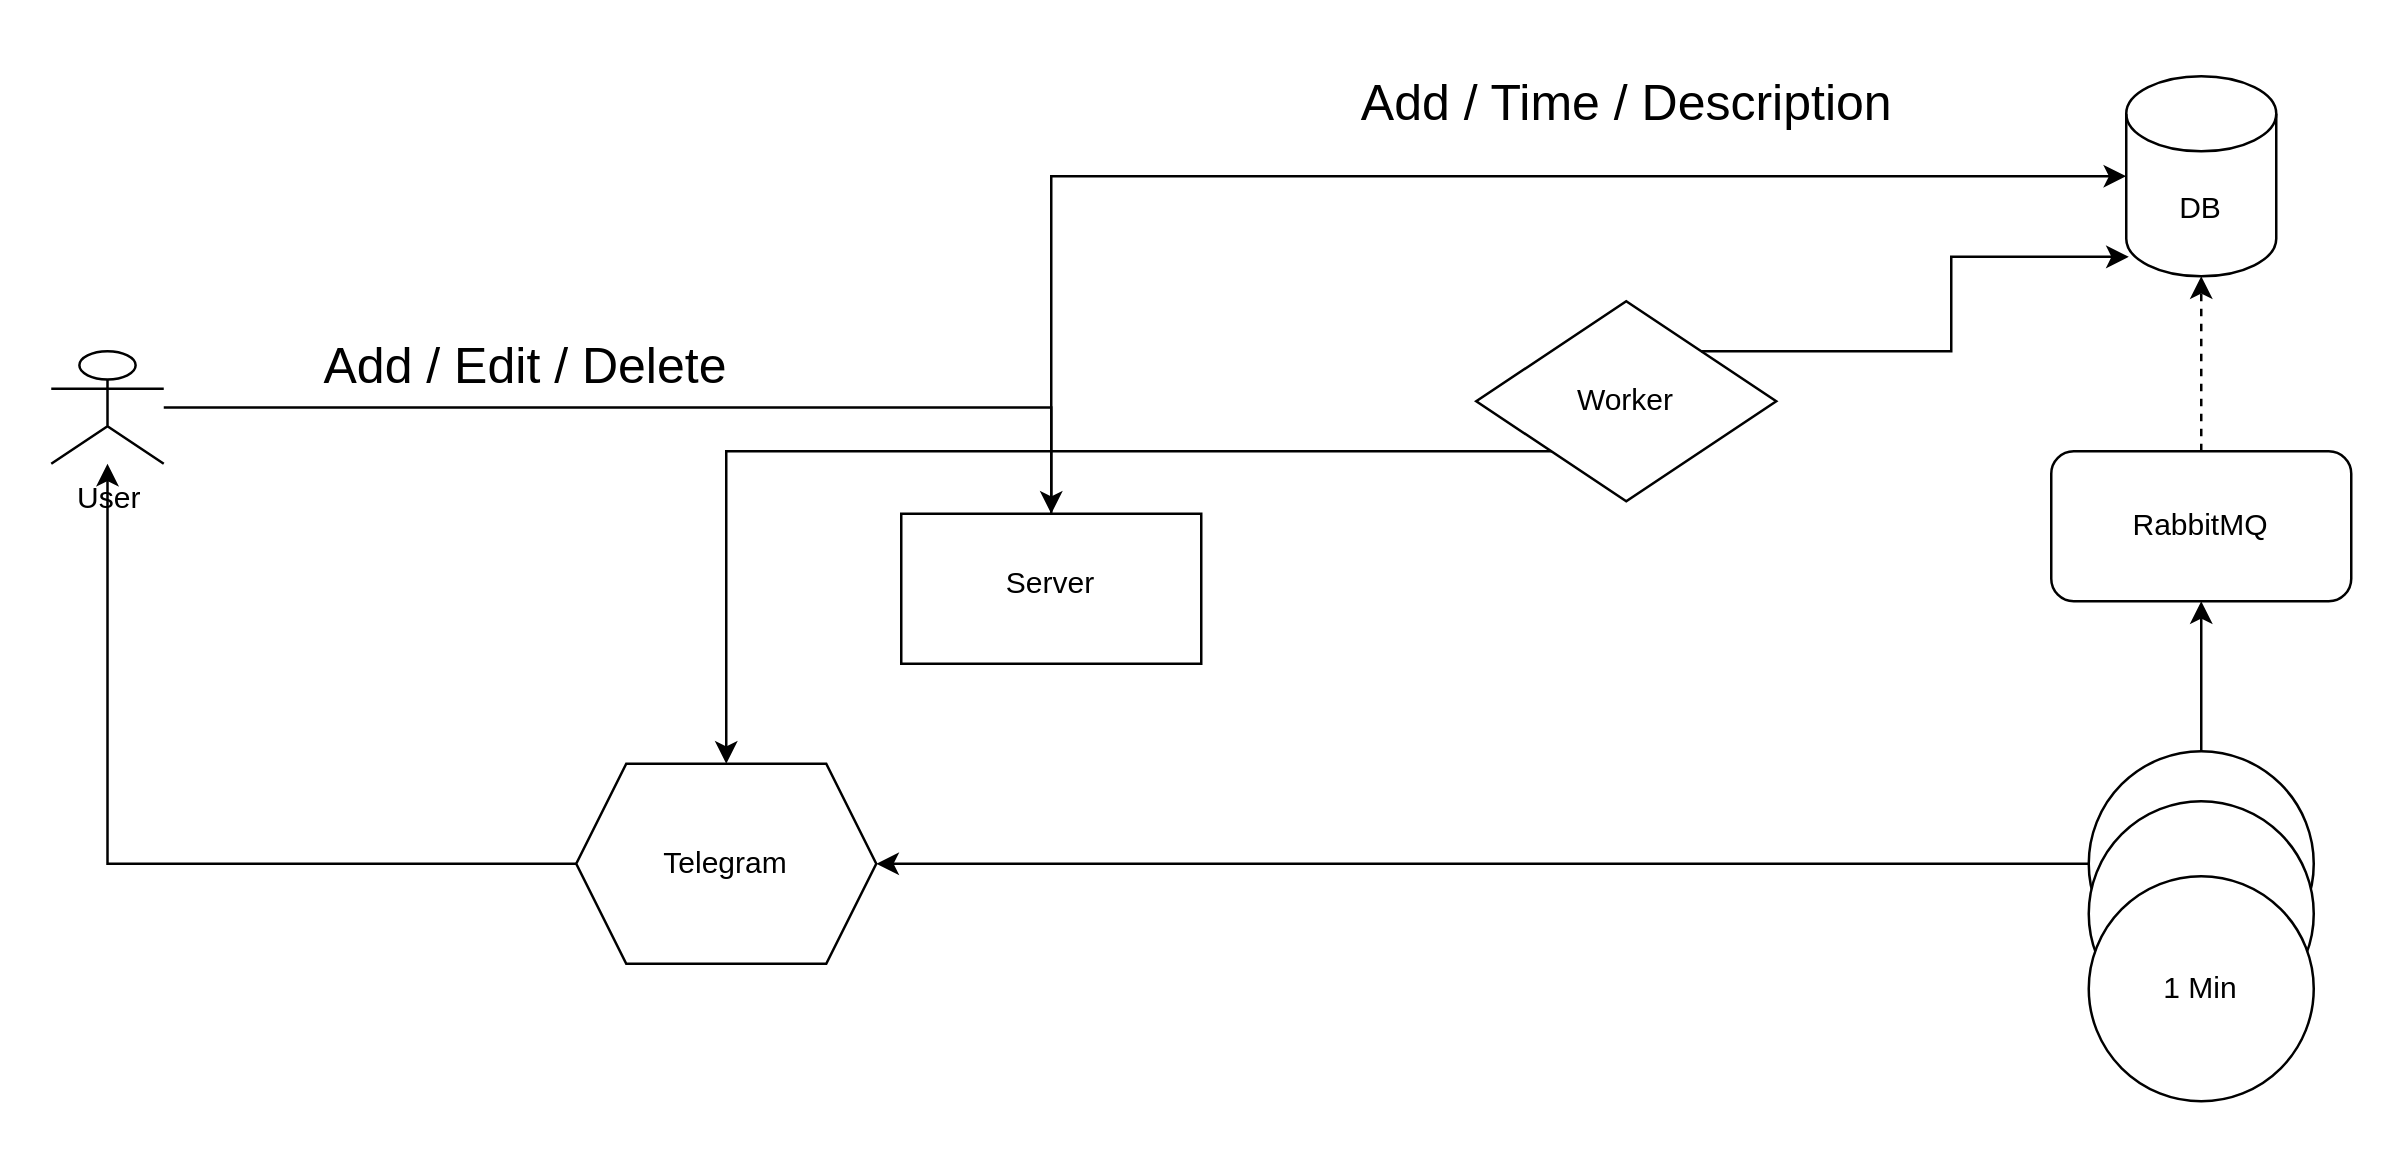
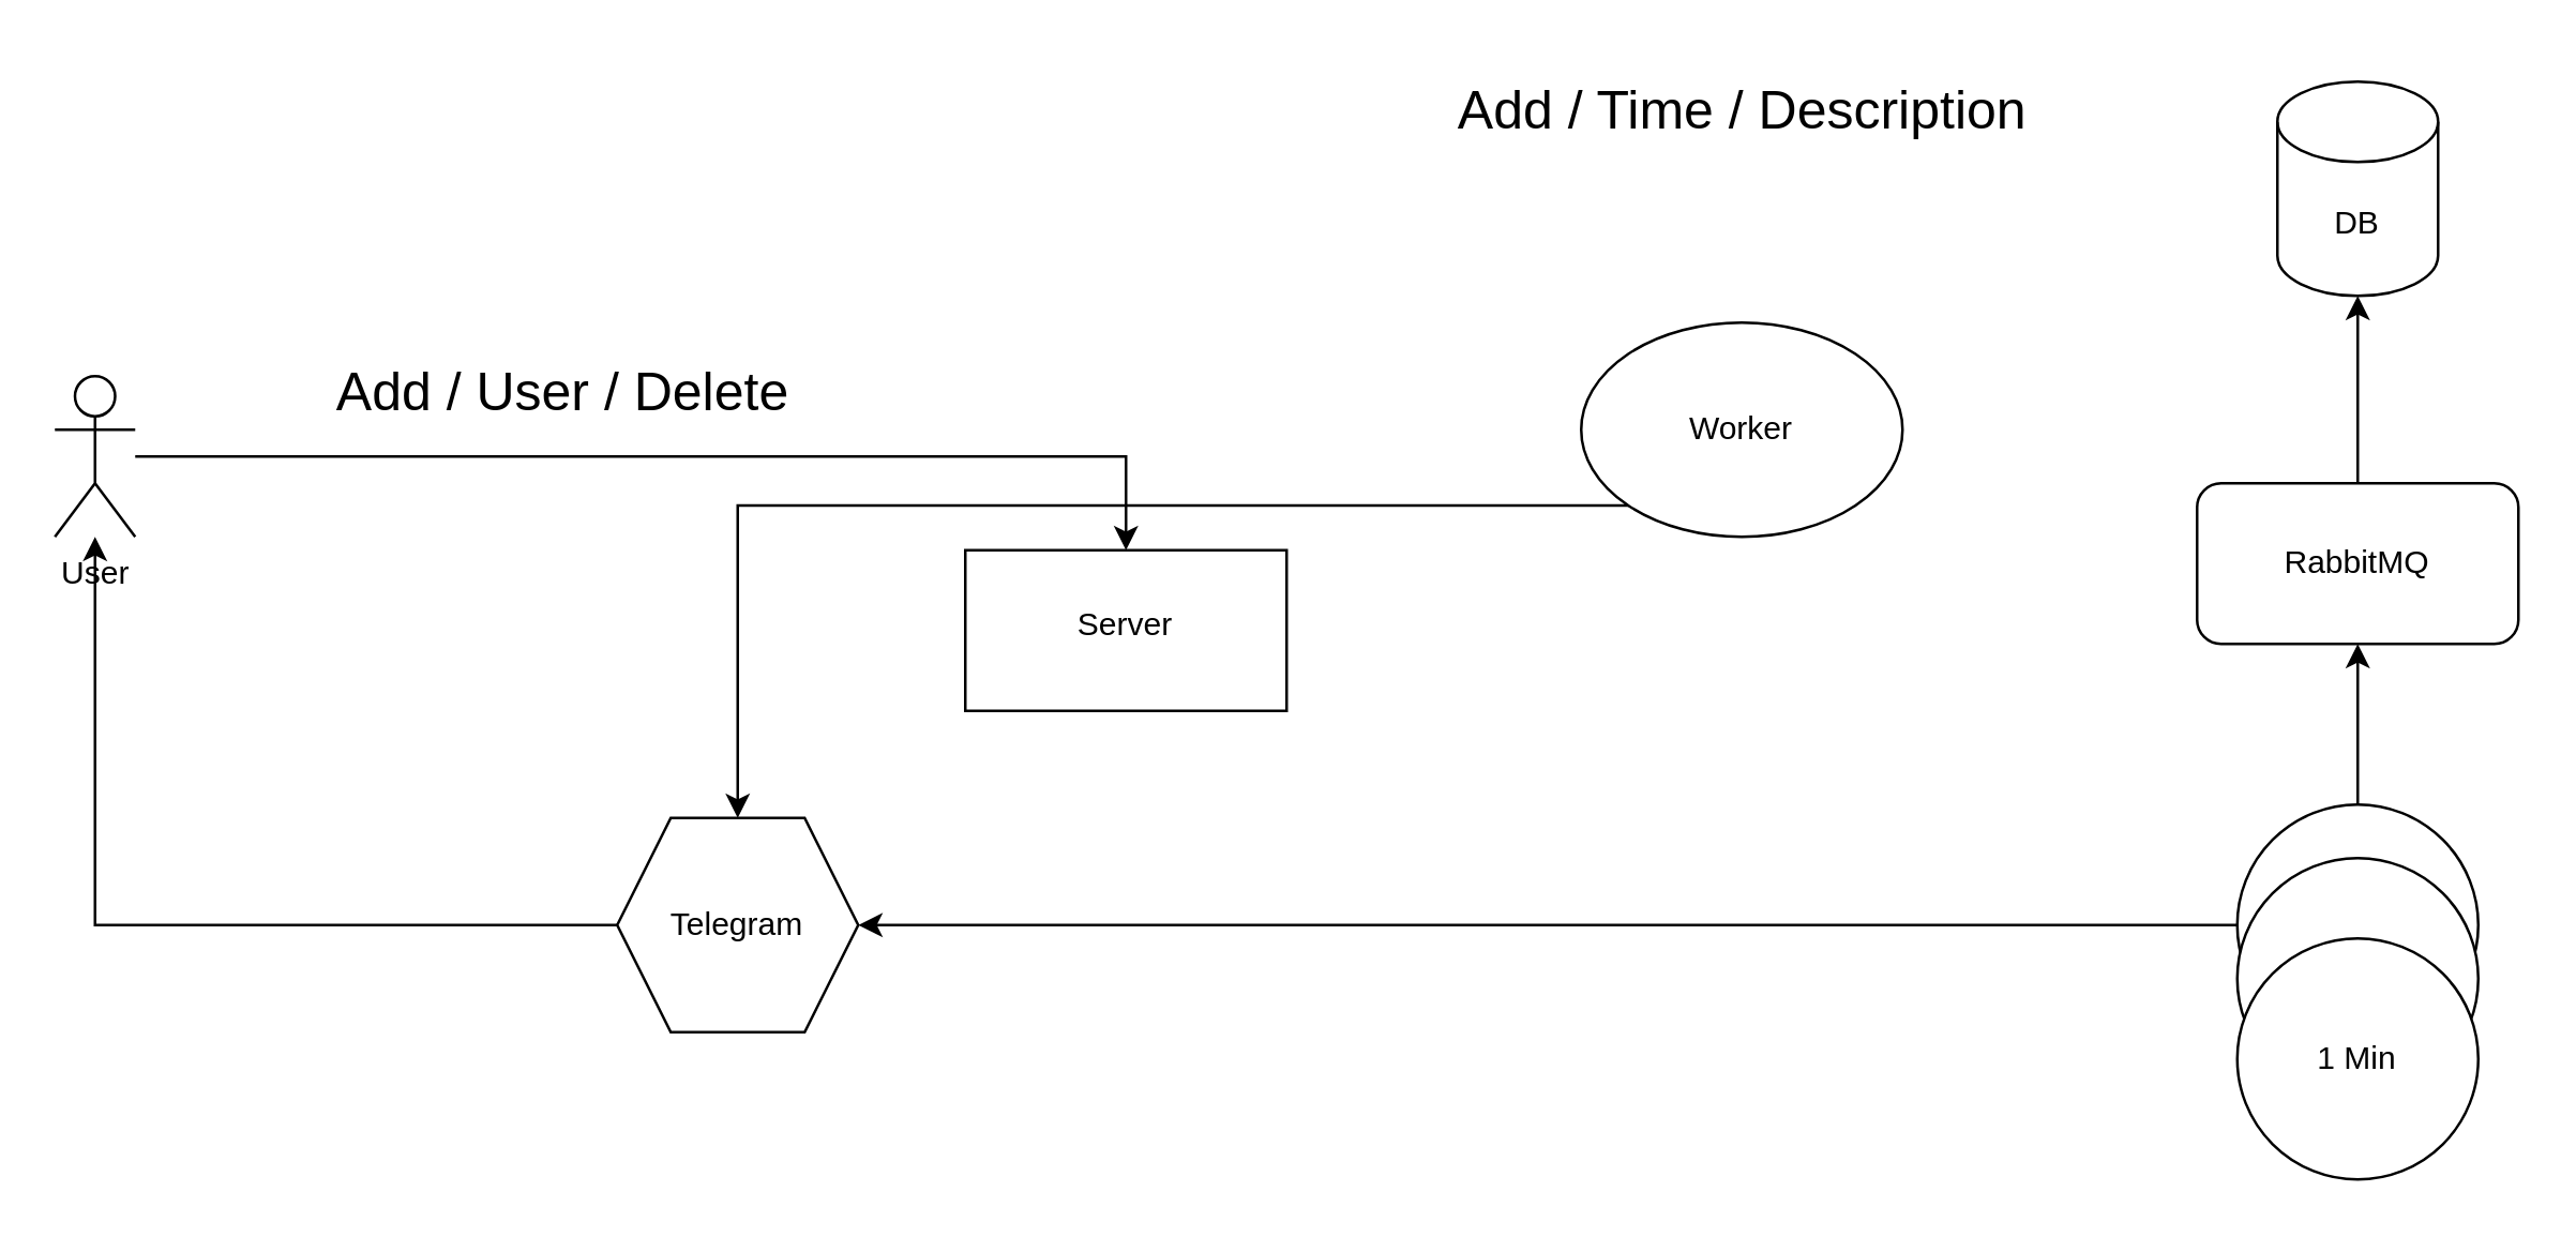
  <mxCell id="0" />
  <mxCell id="1" parent="0" />
  <mxCell id="2" value="" style="edgeStyle=orthogonalEdgeStyle;rounded=0;orthogonalLoop=1;jettySize=auto;html=1;" edge="1" parent="1" source="3" target="4"><mxGeometry relative="1" as="geometry" /></mxCell>
- <mxCell id="3" value="User" style="shape=umlActor;verticalLabelPosition=bottom;verticalAlign=top;html=1;outlineConnect=0;" vertex="1" parent="1"><mxGeometry x="20" y="140" width="45" height="45" as="geometry" /></mxCell>
+ <mxCell id="3" value="User" style="shape=umlActor;verticalLabelPosition=bottom;verticalAlign=top;html=1;outlineConnect=0;" vertex="1" parent="1"><mxGeometry x="20" y="140" width="30" height="60" as="geometry" /></mxCell>
  <mxCell id="4" value="&lt;div&gt;&lt;br&gt;&lt;/div&gt;Server" style="whiteSpace=wrap;html=1;verticalAlign=top;align=center;" vertex="1" parent="1"><mxGeometry x="360" y="205" width="120" height="60" as="geometry" /></mxCell>
  <mxCell id="5" value="DB" style="shape=cylinder3;whiteSpace=wrap;html=1;boundedLbl=1;backgroundOutline=1;size=15;" vertex="1" parent="1"><mxGeometry x="850" y="30" width="60" height="80" as="geometry" /></mxCell>
- <mxCell id="6" style="edgeStyle=orthogonalEdgeStyle;rounded=0;orthogonalLoop=1;jettySize=auto;html=1;exitX=0.5;exitY=0;exitDx=0;exitDy=0;entryX=0;entryY=0.5;entryDx=0;entryDy=0;entryPerimeter=0;" edge="1" parent="1" source="4" target="5"><mxGeometry relative="1" as="geometry" /></mxCell>
  <mxCell id="7" value="&lt;font style=&quot;font-size: 20px;&quot;&gt;Add / Time&amp;nbsp;&lt;/font&gt;&lt;span style=&quot;font-size: 20px; background-color: initial;&quot;&gt;/ Description&lt;/span&gt;" style="text;html=1;align=center;verticalAlign=middle;resizable=0;points=[];autosize=1;strokeColor=none;fillColor=none;" vertex="1" parent="1"><mxGeometry x="530" y="20" width="240" height="40" as="geometry" /></mxCell>
- <mxCell id="8" value="&lt;font style=&quot;font-size: 20px;&quot;&gt;Add / Edit / Delete&lt;/font&gt;" style="text;html=1;align=center;verticalAlign=middle;whiteSpace=wrap;rounded=0;" vertex="1" parent="1"><mxGeometry x="120" y="130" width="180" height="30" as="geometry" /></mxCell>
- <mxCell id="9" style="edgeStyle=orthogonalEdgeStyle;rounded=0;orthogonalLoop=1;jettySize=auto;html=1;exitX=0.5;exitY=0;exitDx=0;exitDy=0;dashed=1;" edge="1" parent="1" source="15" target="5"><mxGeometry relative="1" as="geometry" /></mxCell>
+ <mxCell id="8" value="&lt;font style=&quot;font-size: 20px;&quot;&gt;Add / User / Delete&lt;/font&gt;" style="text;html=1;align=center;verticalAlign=middle;whiteSpace=wrap;rounded=0;" vertex="1" parent="1"><mxGeometry x="120" y="130" width="180" height="30" as="geometry" /></mxCell>
+ <mxCell id="9" style="edgeStyle=orthogonalEdgeStyle;rounded=0;orthogonalLoop=1;jettySize=auto;html=1;exitX=0.5;exitY=0;exitDx=0;exitDy=0;" edge="1" parent="1" source="15" target="5"><mxGeometry relative="1" as="geometry" /></mxCell>
  <mxCell id="10" style="edgeStyle=orthogonalEdgeStyle;rounded=0;orthogonalLoop=1;jettySize=auto;html=1;exitX=0;exitY=0.5;exitDx=0;exitDy=0;" edge="1" parent="1" source="11" target="13"><mxGeometry relative="1" as="geometry" /></mxCell>
  <mxCell id="11" value="1 Min" style="ellipse;whiteSpace=wrap;html=1;aspect=fixed;" vertex="1" parent="1"><mxGeometry x="835" y="300" width="90" height="90" as="geometry" /></mxCell>
  <mxCell id="12" style="edgeStyle=orthogonalEdgeStyle;rounded=0;orthogonalLoop=1;jettySize=auto;html=1;exitX=0;exitY=0.5;exitDx=0;exitDy=0;" edge="1" parent="1" source="13" target="3"><mxGeometry relative="1" as="geometry" /></mxCell>
- <mxCell id="13" value="Telegram" style="shape=hexagon;perimeter=hexagonPerimeter2;whiteSpace=wrap;html=1;fixedSize=1;" vertex="1" parent="1"><mxGeometry x="230" y="305" width="120" height="80" as="geometry" /></mxCell>
+ <mxCell id="13" value="Telegram" style="shape=hexagon;perimeter=hexagonPerimeter2;whiteSpace=wrap;html=1;fixedSize=1;" vertex="1" parent="1"><mxGeometry x="230" y="305" width="90" height="80" as="geometry" /></mxCell>
  <mxCell id="14" value="" style="edgeStyle=orthogonalEdgeStyle;rounded=0;orthogonalLoop=1;jettySize=auto;html=1;exitX=0.5;exitY=0;exitDx=0;exitDy=0;" edge="1" parent="1" source="11" target="15"><mxGeometry relative="1" as="geometry"><mxPoint x="880" y="300" as="sourcePoint" /><mxPoint x="880" y="110" as="targetPoint" /></mxGeometry></mxCell>
  <mxCell id="15" value="RabbitMQ" style="whiteSpace=wrap;html=1;rounded=1;" vertex="1" parent="1"><mxGeometry x="820" y="180" width="120" height="60" as="geometry" /></mxCell>
  <mxCell id="16" style="edgeStyle=orthogonalEdgeStyle;rounded=0;orthogonalLoop=1;jettySize=auto;html=1;exitX=1;exitY=1;exitDx=0;exitDy=0;" edge="1" parent="1" source="17" target="13"><mxGeometry relative="1" as="geometry" /></mxCell>
- <mxCell id="17" value="Worker" style="rhombus;whiteSpace=wrap;html=1;" vertex="1" parent="1"><mxGeometry x="590" y="120" width="120" height="80" as="geometry" /></mxCell>
- <mxCell id="18" style="edgeStyle=orthogonalEdgeStyle;rounded=0;orthogonalLoop=1;jettySize=auto;html=1;exitX=1;exitY=0;exitDx=0;exitDy=0;entryX=0.017;entryY=0.903;entryDx=0;entryDy=0;entryPerimeter=0;" edge="1" parent="1" source="17" target="5"><mxGeometry relative="1" as="geometry" /></mxCell>
+ <mxCell id="17" value="Worker" style="ellipse;whiteSpace=wrap;html=1;" vertex="1" parent="1"><mxGeometry x="590" y="120" width="120" height="80" as="geometry" /></mxCell>
  <mxCell id="19" value="1 Min" style="ellipse;whiteSpace=wrap;html=1;aspect=fixed;" vertex="1" parent="1"><mxGeometry x="835" y="320" width="90" height="90" as="geometry" /></mxCell>
  <mxCell id="20" value="1 Min" style="ellipse;whiteSpace=wrap;html=1;aspect=fixed;" vertex="1" parent="1"><mxGeometry x="835" y="350" width="90" height="90" as="geometry" /></mxCell>
